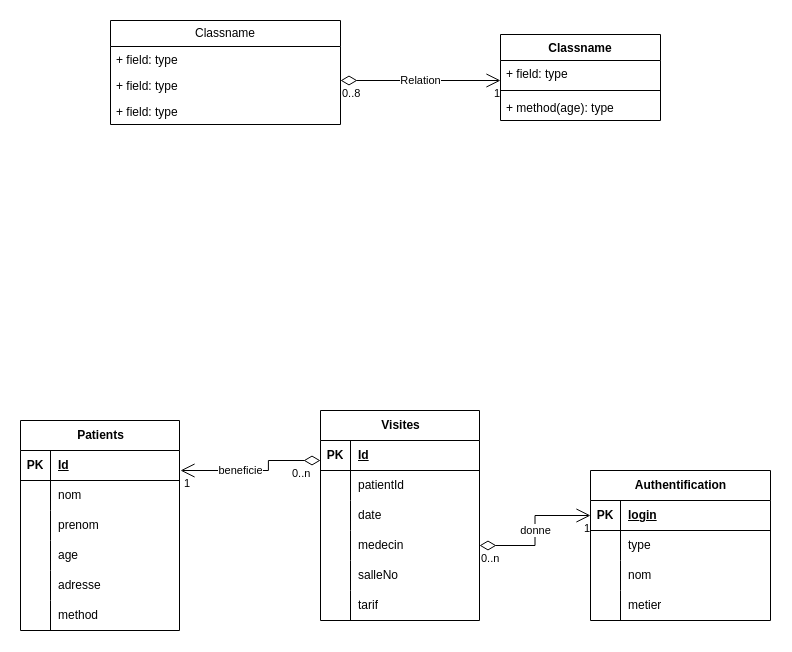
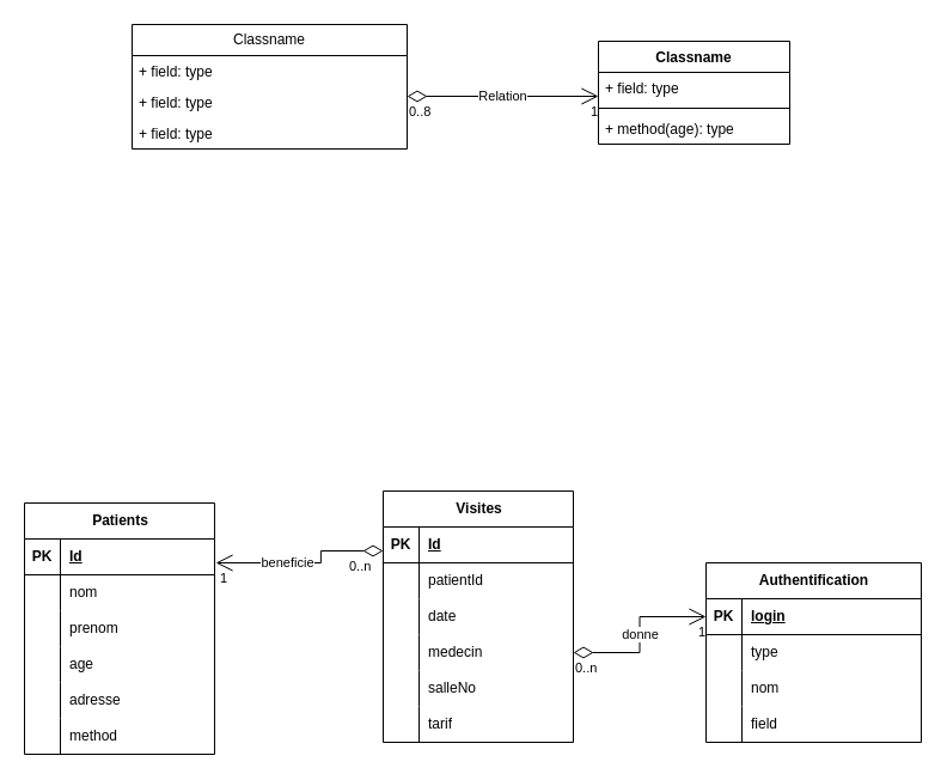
  <mxCell id="0" />
  <mxCell id="1" parent="0" />
  <mxCell id="2" value="Classname" style="swimlane;fontStyle=0;childLayout=stackLayout;horizontal=1;startSize=26;fillColor=none;horizontalStack=0;resizeParent=1;resizeParentMax=0;resizeLast=0;collapsible=1;marginBottom=0;whiteSpace=wrap;html=1;" parent="1" vertex="1"><mxGeometry x="110" y="20" width="230" height="104" as="geometry"><mxRectangle x="140" y="200" width="100" height="30" as="alternateBounds" /></mxGeometry></mxCell>
  <mxCell id="3" value="+ field: type" style="text;strokeColor=none;fillColor=none;align=left;verticalAlign=top;spacingLeft=4;spacingRight=4;overflow=hidden;rotatable=0;points=[[0,0.5],[1,0.5]];portConstraint=eastwest;whiteSpace=wrap;html=1;" parent="2" vertex="1"><mxGeometry y="26" width="230" height="26" as="geometry" /></mxCell>
  <mxCell id="4" value="+ field: type" style="text;strokeColor=none;fillColor=none;align=left;verticalAlign=top;spacingLeft=4;spacingRight=4;overflow=hidden;rotatable=0;points=[[0,0.5],[1,0.5]];portConstraint=eastwest;whiteSpace=wrap;html=1;" parent="2" vertex="1"><mxGeometry y="52" width="230" height="26" as="geometry" /></mxCell>
  <mxCell id="5" value="+ field: type" style="text;strokeColor=none;fillColor=none;align=left;verticalAlign=top;spacingLeft=4;spacingRight=4;overflow=hidden;rotatable=0;points=[[0,0.5],[1,0.5]];portConstraint=eastwest;whiteSpace=wrap;html=1;" parent="2" vertex="1"><mxGeometry y="78" width="230" height="26" as="geometry" /></mxCell>
  <mxCell id="6" value="Relation" style="endArrow=open;html=1;endSize=12;startArrow=diamondThin;startSize=14;startFill=0;edgeStyle=orthogonalEdgeStyle;rounded=0;" parent="1" edge="1"><mxGeometry relative="1" as="geometry"><mxPoint x="340" y="80" as="sourcePoint" /><mxPoint x="500" y="80" as="targetPoint" /></mxGeometry></mxCell>
  <mxCell id="7" value="0..8" style="edgeLabel;resizable=0;html=1;align=left;verticalAlign=top;" parent="6" connectable="0" vertex="1"><mxGeometry x="-1" relative="1" as="geometry" /></mxCell>
  <mxCell id="8" value="1" style="edgeLabel;resizable=0;html=1;align=right;verticalAlign=top;" parent="6" connectable="0" vertex="1"><mxGeometry x="1" relative="1" as="geometry" /></mxCell>
  <mxCell id="9" value="Classname" style="swimlane;fontStyle=1;align=center;verticalAlign=top;childLayout=stackLayout;horizontal=1;startSize=26;horizontalStack=0;resizeParent=1;resizeParentMax=0;resizeLast=0;collapsible=1;marginBottom=0;whiteSpace=wrap;html=1;" parent="1" vertex="1"><mxGeometry x="500" y="34" width="160" height="86" as="geometry" /></mxCell>
  <mxCell id="10" value="+ field: type" style="text;strokeColor=none;fillColor=none;align=left;verticalAlign=top;spacingLeft=4;spacingRight=4;overflow=hidden;rotatable=0;points=[[0,0.5],[1,0.5]];portConstraint=eastwest;whiteSpace=wrap;html=1;" parent="9" vertex="1"><mxGeometry y="26" width="160" height="26" as="geometry" /></mxCell>
  <mxCell id="11" value="" style="line;strokeWidth=1;fillColor=none;align=left;verticalAlign=middle;spacingTop=-1;spacingLeft=3;spacingRight=3;rotatable=0;labelPosition=right;points=[];portConstraint=eastwest;strokeColor=inherit;" parent="9" vertex="1"><mxGeometry y="52" width="160" height="8" as="geometry" /></mxCell>
  <mxCell id="12" value="+ method(age): type" style="text;strokeColor=none;fillColor=none;align=left;verticalAlign=top;spacingLeft=4;spacingRight=4;overflow=hidden;rotatable=0;points=[[0,0.5],[1,0.5]];portConstraint=eastwest;whiteSpace=wrap;html=1;" parent="9" vertex="1"><mxGeometry y="60" width="160" height="26" as="geometry" /></mxCell>
  <mxCell id="13" value="Authentification" style="shape=table;startSize=30;container=1;collapsible=1;childLayout=tableLayout;fixedRows=1;rowLines=0;fontStyle=1;align=center;resizeLast=1;html=1;" vertex="1" parent="1"><mxGeometry x="590" y="470" width="180" height="150" as="geometry" /></mxCell>
  <mxCell id="14" value="" style="shape=tableRow;horizontal=0;startSize=0;swimlaneHead=0;swimlaneBody=0;fillColor=none;collapsible=0;dropTarget=0;points=[[0,0.5],[1,0.5]];portConstraint=eastwest;top=0;left=0;right=0;bottom=1;" vertex="1" parent="13"><mxGeometry y="30" width="180" height="30" as="geometry" /></mxCell>
  <mxCell id="15" value="PK" style="shape=partialRectangle;connectable=0;fillColor=none;top=0;left=0;bottom=0;right=0;fontStyle=1;overflow=hidden;whiteSpace=wrap;html=1;" vertex="1" parent="14"><mxGeometry width="30" height="30" as="geometry"><mxRectangle width="30" height="30" as="alternateBounds" /></mxGeometry></mxCell>
  <mxCell id="16" value="login" style="shape=partialRectangle;connectable=0;fillColor=none;top=0;left=0;bottom=0;right=0;align=left;spacingLeft=6;fontStyle=5;overflow=hidden;whiteSpace=wrap;html=1;" vertex="1" parent="14"><mxGeometry x="30" width="150" height="30" as="geometry"><mxRectangle width="150" height="30" as="alternateBounds" /></mxGeometry></mxCell>
  <mxCell id="17" value="" style="shape=tableRow;horizontal=0;startSize=0;swimlaneHead=0;swimlaneBody=0;fillColor=none;collapsible=0;dropTarget=0;points=[[0,0.5],[1,0.5]];portConstraint=eastwest;top=0;left=0;right=0;bottom=0;" vertex="1" parent="13"><mxGeometry y="60" width="180" height="30" as="geometry" /></mxCell>
  <mxCell id="18" value="" style="shape=partialRectangle;connectable=0;fillColor=none;top=0;left=0;bottom=0;right=0;editable=1;overflow=hidden;whiteSpace=wrap;html=1;" vertex="1" parent="17"><mxGeometry width="30" height="30" as="geometry"><mxRectangle width="30" height="30" as="alternateBounds" /></mxGeometry></mxCell>
  <mxCell id="19" value="type" style="shape=partialRectangle;connectable=0;fillColor=none;top=0;left=0;bottom=0;right=0;align=left;spacingLeft=6;overflow=hidden;whiteSpace=wrap;html=1;" vertex="1" parent="17"><mxGeometry x="30" width="150" height="30" as="geometry"><mxRectangle width="150" height="30" as="alternateBounds" /></mxGeometry></mxCell>
  <mxCell id="20" value="" style="shape=tableRow;horizontal=0;startSize=0;swimlaneHead=0;swimlaneBody=0;fillColor=none;collapsible=0;dropTarget=0;points=[[0,0.5],[1,0.5]];portConstraint=eastwest;top=0;left=0;right=0;bottom=0;" vertex="1" parent="13"><mxGeometry y="90" width="180" height="30" as="geometry" /></mxCell>
  <mxCell id="21" value="" style="shape=partialRectangle;connectable=0;fillColor=none;top=0;left=0;bottom=0;right=0;editable=1;overflow=hidden;whiteSpace=wrap;html=1;" vertex="1" parent="20"><mxGeometry width="30" height="30" as="geometry"><mxRectangle width="30" height="30" as="alternateBounds" /></mxGeometry></mxCell>
  <mxCell id="22" value="nom" style="shape=partialRectangle;connectable=0;fillColor=none;top=0;left=0;bottom=0;right=0;align=left;spacingLeft=6;overflow=hidden;whiteSpace=wrap;html=1;" vertex="1" parent="20"><mxGeometry x="30" width="150" height="30" as="geometry"><mxRectangle width="150" height="30" as="alternateBounds" /></mxGeometry></mxCell>
  <mxCell id="23" value="" style="shape=tableRow;horizontal=0;startSize=0;swimlaneHead=0;swimlaneBody=0;fillColor=none;collapsible=0;dropTarget=0;points=[[0,0.5],[1,0.5]];portConstraint=eastwest;top=0;left=0;right=0;bottom=0;" vertex="1" parent="13"><mxGeometry y="120" width="180" height="30" as="geometry" /></mxCell>
  <mxCell id="24" value="" style="shape=partialRectangle;connectable=0;fillColor=none;top=0;left=0;bottom=0;right=0;editable=1;overflow=hidden;whiteSpace=wrap;html=1;" vertex="1" parent="23"><mxGeometry width="30" height="30" as="geometry"><mxRectangle width="30" height="30" as="alternateBounds" /></mxGeometry></mxCell>
- <mxCell id="25" value="metier" style="shape=partialRectangle;connectable=0;fillColor=none;top=0;left=0;bottom=0;right=0;align=left;spacingLeft=6;overflow=hidden;whiteSpace=wrap;html=1;" vertex="1" parent="23"><mxGeometry x="30" width="150" height="30" as="geometry"><mxRectangle width="150" height="30" as="alternateBounds" /></mxGeometry></mxCell>
+ <mxCell id="25" value="field" style="shape=partialRectangle;connectable=0;fillColor=none;top=0;left=0;bottom=0;right=0;align=left;spacingLeft=6;overflow=hidden;whiteSpace=wrap;html=1;" vertex="1" parent="23"><mxGeometry x="30" width="150" height="30" as="geometry"><mxRectangle width="150" height="30" as="alternateBounds" /></mxGeometry></mxCell>
  <mxCell id="26" value="Patients" style="shape=table;startSize=30;container=1;collapsible=1;childLayout=tableLayout;fixedRows=1;rowLines=0;fontStyle=1;align=center;resizeLast=1;html=1;" vertex="1" parent="1"><mxGeometry x="20" y="420" width="159" height="210" as="geometry" /></mxCell>
  <mxCell id="27" value="" style="shape=tableRow;horizontal=0;startSize=0;swimlaneHead=0;swimlaneBody=0;fillColor=none;collapsible=0;dropTarget=0;points=[[0,0.5],[1,0.5]];portConstraint=eastwest;top=0;left=0;right=0;bottom=1;" vertex="1" parent="26"><mxGeometry y="30" width="159" height="30" as="geometry" /></mxCell>
  <mxCell id="28" value="PK" style="shape=partialRectangle;connectable=0;fillColor=none;top=0;left=0;bottom=0;right=0;fontStyle=1;overflow=hidden;whiteSpace=wrap;html=1;" vertex="1" parent="27"><mxGeometry width="30" height="30" as="geometry"><mxRectangle width="30" height="30" as="alternateBounds" /></mxGeometry></mxCell>
  <mxCell id="29" value="Id" style="shape=partialRectangle;connectable=0;fillColor=none;top=0;left=0;bottom=0;right=0;align=left;spacingLeft=6;fontStyle=5;overflow=hidden;whiteSpace=wrap;html=1;" vertex="1" parent="27"><mxGeometry x="30" width="129" height="30" as="geometry"><mxRectangle width="129" height="30" as="alternateBounds" /></mxGeometry></mxCell>
  <mxCell id="30" value="" style="shape=tableRow;horizontal=0;startSize=0;swimlaneHead=0;swimlaneBody=0;fillColor=none;collapsible=0;dropTarget=0;points=[[0,0.5],[1,0.5]];portConstraint=eastwest;top=0;left=0;right=0;bottom=0;" vertex="1" parent="26"><mxGeometry y="60" width="159" height="30" as="geometry" /></mxCell>
  <mxCell id="31" value="" style="shape=partialRectangle;connectable=0;fillColor=none;top=0;left=0;bottom=0;right=0;editable=1;overflow=hidden;whiteSpace=wrap;html=1;" vertex="1" parent="30"><mxGeometry width="30" height="30" as="geometry"><mxRectangle width="30" height="30" as="alternateBounds" /></mxGeometry></mxCell>
  <mxCell id="32" value="nom" style="shape=partialRectangle;connectable=0;fillColor=none;top=0;left=0;bottom=0;right=0;align=left;spacingLeft=6;overflow=hidden;whiteSpace=wrap;html=1;" vertex="1" parent="30"><mxGeometry x="30" width="129" height="30" as="geometry"><mxRectangle width="129" height="30" as="alternateBounds" /></mxGeometry></mxCell>
  <mxCell id="33" value="" style="shape=tableRow;horizontal=0;startSize=0;swimlaneHead=0;swimlaneBody=0;fillColor=none;collapsible=0;dropTarget=0;points=[[0,0.5],[1,0.5]];portConstraint=eastwest;top=0;left=0;right=0;bottom=0;" vertex="1" parent="26"><mxGeometry y="90" width="159" height="30" as="geometry" /></mxCell>
  <mxCell id="34" value="" style="shape=partialRectangle;connectable=0;fillColor=none;top=0;left=0;bottom=0;right=0;editable=1;overflow=hidden;whiteSpace=wrap;html=1;" vertex="1" parent="33"><mxGeometry width="30" height="30" as="geometry"><mxRectangle width="30" height="30" as="alternateBounds" /></mxGeometry></mxCell>
  <mxCell id="35" value="prenom" style="shape=partialRectangle;connectable=0;fillColor=none;top=0;left=0;bottom=0;right=0;align=left;spacingLeft=6;overflow=hidden;whiteSpace=wrap;html=1;" vertex="1" parent="33"><mxGeometry x="30" width="129" height="30" as="geometry"><mxRectangle width="129" height="30" as="alternateBounds" /></mxGeometry></mxCell>
  <mxCell id="36" value="" style="shape=tableRow;horizontal=0;startSize=0;swimlaneHead=0;swimlaneBody=0;fillColor=none;collapsible=0;dropTarget=0;points=[[0,0.5],[1,0.5]];portConstraint=eastwest;top=0;left=0;right=0;bottom=0;" vertex="1" parent="26"><mxGeometry y="120" width="159" height="30" as="geometry" /></mxCell>
  <mxCell id="37" value="" style="shape=partialRectangle;connectable=0;fillColor=none;top=0;left=0;bottom=0;right=0;editable=1;overflow=hidden;whiteSpace=wrap;html=1;" vertex="1" parent="36"><mxGeometry width="30" height="30" as="geometry"><mxRectangle width="30" height="30" as="alternateBounds" /></mxGeometry></mxCell>
  <mxCell id="38" value="age" style="shape=partialRectangle;connectable=0;fillColor=none;top=0;left=0;bottom=0;right=0;align=left;spacingLeft=6;overflow=hidden;whiteSpace=wrap;html=1;" vertex="1" parent="36"><mxGeometry x="30" width="129" height="30" as="geometry"><mxRectangle width="129" height="30" as="alternateBounds" /></mxGeometry></mxCell>
  <mxCell id="39" value="" style="shape=tableRow;horizontal=0;startSize=0;swimlaneHead=0;swimlaneBody=0;fillColor=none;collapsible=0;dropTarget=0;points=[[0,0.5],[1,0.5]];portConstraint=eastwest;top=0;left=0;right=0;bottom=0;" vertex="1" parent="26"><mxGeometry y="150" width="159" height="30" as="geometry" /></mxCell>
  <mxCell id="40" value="" style="shape=partialRectangle;connectable=0;fillColor=none;top=0;left=0;bottom=0;right=0;editable=1;overflow=hidden;whiteSpace=wrap;html=1;" vertex="1" parent="39"><mxGeometry width="30" height="30" as="geometry"><mxRectangle width="30" height="30" as="alternateBounds" /></mxGeometry></mxCell>
  <mxCell id="41" value="adresse" style="shape=partialRectangle;connectable=0;fillColor=none;top=0;left=0;bottom=0;right=0;align=left;spacingLeft=6;overflow=hidden;whiteSpace=wrap;html=1;" vertex="1" parent="39"><mxGeometry x="30" width="129" height="30" as="geometry"><mxRectangle width="129" height="30" as="alternateBounds" /></mxGeometry></mxCell>
  <mxCell id="42" value="" style="shape=tableRow;horizontal=0;startSize=0;swimlaneHead=0;swimlaneBody=0;fillColor=none;collapsible=0;dropTarget=0;points=[[0,0.5],[1,0.5]];portConstraint=eastwest;top=0;left=0;right=0;bottom=0;" vertex="1" parent="26"><mxGeometry y="180" width="159" height="30" as="geometry" /></mxCell>
  <mxCell id="43" value="" style="shape=partialRectangle;connectable=0;fillColor=none;top=0;left=0;bottom=0;right=0;editable=1;overflow=hidden;whiteSpace=wrap;html=1;" vertex="1" parent="42"><mxGeometry width="30" height="30" as="geometry"><mxRectangle width="30" height="30" as="alternateBounds" /></mxGeometry></mxCell>
  <mxCell id="44" value="method" style="shape=partialRectangle;connectable=0;fillColor=none;top=0;left=0;bottom=0;right=0;align=left;spacingLeft=6;overflow=hidden;whiteSpace=wrap;html=1;" vertex="1" parent="42"><mxGeometry x="30" width="129" height="30" as="geometry"><mxRectangle width="129" height="30" as="alternateBounds" /></mxGeometry></mxCell>
  <mxCell id="45" value="Visites" style="shape=table;startSize=30;container=1;collapsible=1;childLayout=tableLayout;fixedRows=1;rowLines=0;fontStyle=1;align=center;resizeLast=1;html=1;" vertex="1" parent="1"><mxGeometry x="320" y="410" width="159" height="210" as="geometry" /></mxCell>
  <mxCell id="46" value="" style="shape=tableRow;horizontal=0;startSize=0;swimlaneHead=0;swimlaneBody=0;fillColor=none;collapsible=0;dropTarget=0;points=[[0,0.5],[1,0.5]];portConstraint=eastwest;top=0;left=0;right=0;bottom=1;" vertex="1" parent="45"><mxGeometry y="30" width="159" height="30" as="geometry" /></mxCell>
  <mxCell id="47" value="PK" style="shape=partialRectangle;connectable=0;fillColor=none;top=0;left=0;bottom=0;right=0;fontStyle=1;overflow=hidden;whiteSpace=wrap;html=1;" vertex="1" parent="46"><mxGeometry width="30" height="30" as="geometry"><mxRectangle width="30" height="30" as="alternateBounds" /></mxGeometry></mxCell>
  <mxCell id="48" value="Id" style="shape=partialRectangle;connectable=0;fillColor=none;top=0;left=0;bottom=0;right=0;align=left;spacingLeft=6;fontStyle=5;overflow=hidden;whiteSpace=wrap;html=1;" vertex="1" parent="46"><mxGeometry x="30" width="129" height="30" as="geometry"><mxRectangle width="129" height="30" as="alternateBounds" /></mxGeometry></mxCell>
  <mxCell id="49" value="" style="shape=tableRow;horizontal=0;startSize=0;swimlaneHead=0;swimlaneBody=0;fillColor=none;collapsible=0;dropTarget=0;points=[[0,0.5],[1,0.5]];portConstraint=eastwest;top=0;left=0;right=0;bottom=0;" vertex="1" parent="45"><mxGeometry y="60" width="159" height="30" as="geometry" /></mxCell>
  <mxCell id="50" value="" style="shape=partialRectangle;connectable=0;fillColor=none;top=0;left=0;bottom=0;right=0;editable=1;overflow=hidden;whiteSpace=wrap;html=1;" vertex="1" parent="49"><mxGeometry width="30" height="30" as="geometry"><mxRectangle width="30" height="30" as="alternateBounds" /></mxGeometry></mxCell>
  <mxCell id="51" value="patientId" style="shape=partialRectangle;connectable=0;fillColor=none;top=0;left=0;bottom=0;right=0;align=left;spacingLeft=6;overflow=hidden;whiteSpace=wrap;html=1;" vertex="1" parent="49"><mxGeometry x="30" width="129" height="30" as="geometry"><mxRectangle width="129" height="30" as="alternateBounds" /></mxGeometry></mxCell>
  <mxCell id="52" value="" style="shape=tableRow;horizontal=0;startSize=0;swimlaneHead=0;swimlaneBody=0;fillColor=none;collapsible=0;dropTarget=0;points=[[0,0.5],[1,0.5]];portConstraint=eastwest;top=0;left=0;right=0;bottom=0;" vertex="1" parent="45"><mxGeometry y="90" width="159" height="30" as="geometry" /></mxCell>
  <mxCell id="53" value="" style="shape=partialRectangle;connectable=0;fillColor=none;top=0;left=0;bottom=0;right=0;editable=1;overflow=hidden;whiteSpace=wrap;html=1;" vertex="1" parent="52"><mxGeometry width="30" height="30" as="geometry"><mxRectangle width="30" height="30" as="alternateBounds" /></mxGeometry></mxCell>
  <mxCell id="54" value="date" style="shape=partialRectangle;connectable=0;fillColor=none;top=0;left=0;bottom=0;right=0;align=left;spacingLeft=6;overflow=hidden;whiteSpace=wrap;html=1;" vertex="1" parent="52"><mxGeometry x="30" width="129" height="30" as="geometry"><mxRectangle width="129" height="30" as="alternateBounds" /></mxGeometry></mxCell>
  <mxCell id="55" value="" style="shape=tableRow;horizontal=0;startSize=0;swimlaneHead=0;swimlaneBody=0;fillColor=none;collapsible=0;dropTarget=0;points=[[0,0.5],[1,0.5]];portConstraint=eastwest;top=0;left=0;right=0;bottom=0;" vertex="1" parent="45"><mxGeometry y="120" width="159" height="30" as="geometry" /></mxCell>
  <mxCell id="56" value="" style="shape=partialRectangle;connectable=0;fillColor=none;top=0;left=0;bottom=0;right=0;editable=1;overflow=hidden;whiteSpace=wrap;html=1;" vertex="1" parent="55"><mxGeometry width="30" height="30" as="geometry"><mxRectangle width="30" height="30" as="alternateBounds" /></mxGeometry></mxCell>
  <mxCell id="57" value="medecin" style="shape=partialRectangle;connectable=0;fillColor=none;top=0;left=0;bottom=0;right=0;align=left;spacingLeft=6;overflow=hidden;whiteSpace=wrap;html=1;" vertex="1" parent="55"><mxGeometry x="30" width="129" height="30" as="geometry"><mxRectangle width="129" height="30" as="alternateBounds" /></mxGeometry></mxCell>
  <mxCell id="58" value="" style="shape=tableRow;horizontal=0;startSize=0;swimlaneHead=0;swimlaneBody=0;fillColor=none;collapsible=0;dropTarget=0;points=[[0,0.5],[1,0.5]];portConstraint=eastwest;top=0;left=0;right=0;bottom=0;" vertex="1" parent="45"><mxGeometry y="150" width="159" height="30" as="geometry" /></mxCell>
  <mxCell id="59" value="" style="shape=partialRectangle;connectable=0;fillColor=none;top=0;left=0;bottom=0;right=0;editable=1;overflow=hidden;whiteSpace=wrap;html=1;" vertex="1" parent="58"><mxGeometry width="30" height="30" as="geometry"><mxRectangle width="30" height="30" as="alternateBounds" /></mxGeometry></mxCell>
  <mxCell id="60" value="salleNo" style="shape=partialRectangle;connectable=0;fillColor=none;top=0;left=0;bottom=0;right=0;align=left;spacingLeft=6;overflow=hidden;whiteSpace=wrap;html=1;" vertex="1" parent="58"><mxGeometry x="30" width="129" height="30" as="geometry"><mxRectangle width="129" height="30" as="alternateBounds" /></mxGeometry></mxCell>
  <mxCell id="61" value="" style="shape=tableRow;horizontal=0;startSize=0;swimlaneHead=0;swimlaneBody=0;fillColor=none;collapsible=0;dropTarget=0;points=[[0,0.5],[1,0.5]];portConstraint=eastwest;top=0;left=0;right=0;bottom=0;" vertex="1" parent="45"><mxGeometry y="180" width="159" height="30" as="geometry" /></mxCell>
  <mxCell id="62" value="" style="shape=partialRectangle;connectable=0;fillColor=none;top=0;left=0;bottom=0;right=0;editable=1;overflow=hidden;whiteSpace=wrap;html=1;" vertex="1" parent="61"><mxGeometry width="30" height="30" as="geometry"><mxRectangle width="30" height="30" as="alternateBounds" /></mxGeometry></mxCell>
  <mxCell id="63" value="tarif" style="shape=partialRectangle;connectable=0;fillColor=none;top=0;left=0;bottom=0;right=0;align=left;spacingLeft=6;overflow=hidden;whiteSpace=wrap;html=1;" vertex="1" parent="61"><mxGeometry x="30" width="129" height="30" as="geometry"><mxRectangle width="129" height="30" as="alternateBounds" /></mxGeometry></mxCell>
  <mxCell id="64" value="donne" style="endArrow=open;html=1;endSize=12;startArrow=diamondThin;startSize=14;startFill=0;edgeStyle=orthogonalEdgeStyle;rounded=0;exitX=1;exitY=0.5;exitDx=0;exitDy=0;entryX=0;entryY=0.5;entryDx=0;entryDy=0;" edge="1" parent="1" source="55" target="14"><mxGeometry relative="1" as="geometry"><mxPoint x="300" y="660" as="sourcePoint" /><mxPoint x="460" y="660" as="targetPoint" /></mxGeometry></mxCell>
  <mxCell id="65" value="0..n" style="edgeLabel;resizable=0;html=1;align=left;verticalAlign=top;" connectable="0" vertex="1" parent="64"><mxGeometry x="-1" relative="1" as="geometry" /></mxCell>
  <mxCell id="66" value="1" style="edgeLabel;resizable=0;html=1;align=right;verticalAlign=top;" connectable="0" vertex="1" parent="64"><mxGeometry x="1" relative="1" as="geometry" /></mxCell>
  <mxCell id="67" value="beneficie" style="endArrow=open;html=1;endSize=12;startArrow=diamondThin;startSize=14;startFill=0;edgeStyle=orthogonalEdgeStyle;rounded=0;exitX=0.013;exitY=0.167;exitDx=0;exitDy=0;exitPerimeter=0;" edge="1" parent="1"><mxGeometry x="0.2" relative="1" as="geometry"><mxPoint x="319.997" y="460.01" as="sourcePoint" /><mxPoint x="180" y="470" as="targetPoint" /><Array as="points"><mxPoint x="267.93" y="460" /><mxPoint x="267.93" y="470" /></Array><mxPoint as="offset" /></mxGeometry></mxCell>
  <mxCell id="68" value="1" style="edgeLabel;resizable=0;html=1;align=right;verticalAlign=top;" connectable="0" vertex="1" parent="67"><mxGeometry x="1" relative="1" as="geometry"><mxPoint x="10" as="offset" /></mxGeometry></mxCell>
  <mxCell id="69" value="0..n" style="edgeLabel;resizable=0;html=1;align=left;verticalAlign=top;" connectable="0" vertex="1" parent="1"><mxGeometry x="290" y="480" as="geometry"><mxPoint y="-20" as="offset" /></mxGeometry></mxCell>
